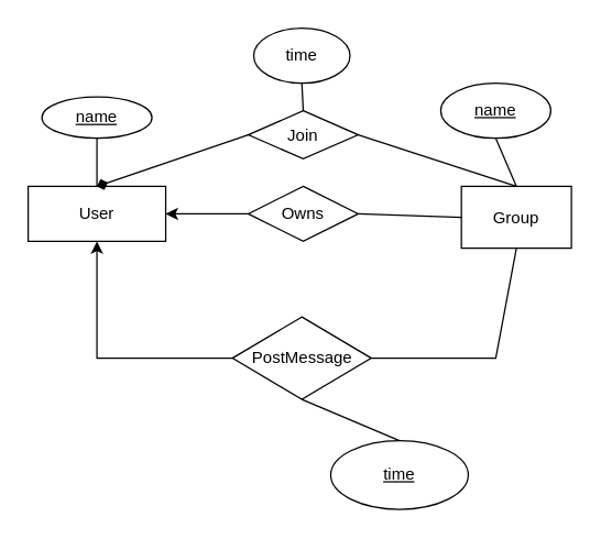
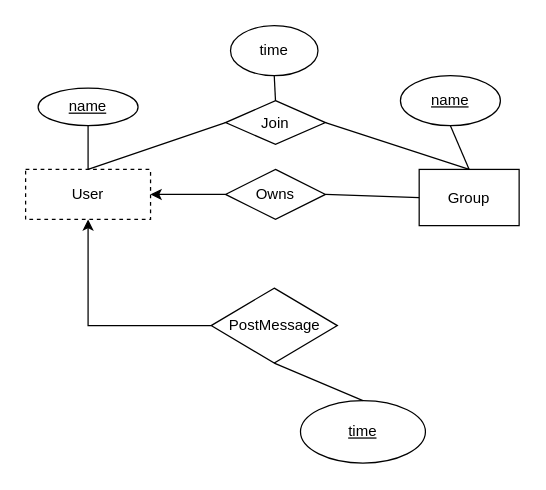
  <mxCell id="0" />
  <mxCell id="1" parent="0" />
- <mxCell id="2" value="User" style="rounded=0;whiteSpace=wrap;html=1;" vertex="1" parent="1"><mxGeometry x="20" y="135" width="100" height="40" as="geometry" /></mxCell>
+ <mxCell id="2" value="User" style="rounded=0;whiteSpace=wrap;html=1;dashed=1;" vertex="1" parent="1"><mxGeometry x="20" y="135" width="100" height="40" as="geometry" /></mxCell>
  <mxCell id="3" value="&lt;u&gt;name&lt;/u&gt;" style="ellipse;whiteSpace=wrap;html=1;" vertex="1" parent="1"><mxGeometry x="30" y="70" width="80" height="30" as="geometry" /></mxCell>
  <mxCell id="4" value="" style="endArrow=none;html=1;rounded=0;exitX=0.5;exitY=0;exitDx=0;exitDy=0;entryX=0.5;entryY=1;entryDx=0;entryDy=0;" edge="1" parent="1" source="2" target="3"><mxGeometry width="50" height="50" relative="1" as="geometry"><mxPoint x="30" y="150" as="sourcePoint" /><mxPoint x="80" y="100" as="targetPoint" /></mxGeometry></mxCell>
  <mxCell id="5" value="Group" style="rounded=0;whiteSpace=wrap;html=1;" vertex="1" parent="1"><mxGeometry x="335" y="135" width="80" height="45" as="geometry" /></mxCell>
  <mxCell id="6" value="&lt;u&gt;name&lt;/u&gt;" style="ellipse;whiteSpace=wrap;html=1;" vertex="1" parent="1"><mxGeometry x="320" y="60" width="80" height="40" as="geometry" /></mxCell>
  <mxCell id="7" value="" style="endArrow=none;html=1;rounded=0;exitX=0.5;exitY=0;exitDx=0;exitDy=0;entryX=0.5;entryY=1;entryDx=0;entryDy=0;" edge="1" parent="1" source="5" target="6"><mxGeometry width="50" height="50" relative="1" as="geometry"><mxPoint x="260" y="120" as="sourcePoint" /><mxPoint x="259.5" y="105" as="targetPoint" /></mxGeometry></mxCell>
  <mxCell id="8" style="edgeStyle=orthogonalEdgeStyle;rounded=0;orthogonalLoop=1;jettySize=auto;html=1;exitX=0;exitY=0.5;exitDx=0;exitDy=0;entryX=1;entryY=0.5;entryDx=0;entryDy=0;" edge="1" parent="1" source="9" target="2"><mxGeometry relative="1" as="geometry" /></mxCell>
  <mxCell id="9" value="Owns" style="rhombus;whiteSpace=wrap;html=1;" vertex="1" parent="1"><mxGeometry x="180" y="135" width="80" height="40" as="geometry" /></mxCell>
  <mxCell id="10" value="" style="endArrow=none;html=1;rounded=0;entryX=0;entryY=0.5;entryDx=0;entryDy=0;exitX=1;exitY=0.5;exitDx=0;exitDy=0;" edge="1" parent="1" source="9" target="5"><mxGeometry width="50" height="50" relative="1" as="geometry"><mxPoint x="230" y="230" as="sourcePoint" /><mxPoint x="280" y="180" as="targetPoint" /></mxGeometry></mxCell>
  <mxCell id="11" value="Join" style="rhombus;whiteSpace=wrap;html=1;" vertex="1" parent="1"><mxGeometry x="180" y="80" width="80" height="35" as="geometry" /></mxCell>
- <mxCell id="12" value="" style="endArrow=diamond;html=1;rounded=0;entryX=0.5;entryY=0;entryDx=0;entryDy=0;exitX=0;exitY=0.5;exitDx=0;exitDy=0;" edge="1" parent="1" source="11" target="2"><mxGeometry width="50" height="50" relative="1" as="geometry"><mxPoint x="230" y="230" as="sourcePoint" /><mxPoint x="280" y="180" as="targetPoint" /></mxGeometry></mxCell>
+ <mxCell id="12" value="" style="endArrow=none;html=1;rounded=0;entryX=0.5;entryY=0;entryDx=0;entryDy=0;exitX=0;exitY=0.5;exitDx=0;exitDy=0;" edge="1" parent="1" source="11" target="2"><mxGeometry width="50" height="50" relative="1" as="geometry"><mxPoint x="230" y="230" as="sourcePoint" /><mxPoint x="280" y="180" as="targetPoint" /></mxGeometry></mxCell>
  <mxCell id="13" value="" style="endArrow=none;html=1;rounded=0;entryX=0.5;entryY=0;entryDx=0;entryDy=0;exitX=1;exitY=0.5;exitDx=0;exitDy=0;" edge="1" parent="1" source="11" target="5"><mxGeometry width="50" height="50" relative="1" as="geometry"><mxPoint x="230" y="230" as="sourcePoint" /><mxPoint x="280" y="180" as="targetPoint" /></mxGeometry></mxCell>
  <mxCell id="14" value="time" style="ellipse;whiteSpace=wrap;html=1;" vertex="1" parent="1"><mxGeometry x="184" y="20" width="70" height="40" as="geometry" /></mxCell>
  <mxCell id="15" value="" style="endArrow=none;html=1;rounded=0;entryX=0.5;entryY=0;entryDx=0;entryDy=0;exitX=0.5;exitY=1;exitDx=0;exitDy=0;" edge="1" parent="1" source="14" target="11"><mxGeometry width="50" height="50" relative="1" as="geometry"><mxPoint x="220" y="70" as="sourcePoint" /><mxPoint x="220" y="70" as="targetPoint" /></mxGeometry></mxCell>
  <mxCell id="16" style="edgeStyle=orthogonalEdgeStyle;rounded=0;orthogonalLoop=1;jettySize=auto;html=1;exitX=0;exitY=0.5;exitDx=0;exitDy=0;entryX=0.5;entryY=1;entryDx=0;entryDy=0;" edge="1" parent="1" source="17" target="2"><mxGeometry relative="1" as="geometry" /></mxCell>
  <mxCell id="17" value="PostMessage" style="rhombus;whiteSpace=wrap;html=1;" vertex="1" parent="1"><mxGeometry x="168.5" y="230" width="101" height="60" as="geometry" /></mxCell>
  <mxCell id="18" value="&lt;u&gt;time&lt;/u&gt;" style="ellipse;whiteSpace=wrap;html=1;" vertex="1" parent="1"><mxGeometry x="240" y="320" width="100" height="50" as="geometry" /></mxCell>
- <mxCell id="19" value="" style="endArrow=none;html=1;rounded=0;entryX=0.5;entryY=1;entryDx=0;entryDy=0;exitX=1;exitY=0.5;exitDx=0;exitDy=0;" edge="1" parent="1" source="17" target="5"><mxGeometry width="50" height="50" relative="1" as="geometry"><mxPoint x="230" y="230" as="sourcePoint" /><mxPoint x="280" y="180" as="targetPoint" /><Array as="points"><mxPoint x="360" y="260" /></Array></mxGeometry></mxCell>
  <mxCell id="20" value="" style="endArrow=none;html=1;rounded=0;exitX=0.5;exitY=0;exitDx=0;exitDy=0;entryX=0.5;entryY=1;entryDx=0;entryDy=0;" edge="1" parent="1" source="18" target="17"><mxGeometry width="50" height="50" relative="1" as="geometry"><mxPoint x="230" y="230" as="sourcePoint" /><mxPoint x="280" y="180" as="targetPoint" /></mxGeometry></mxCell>
